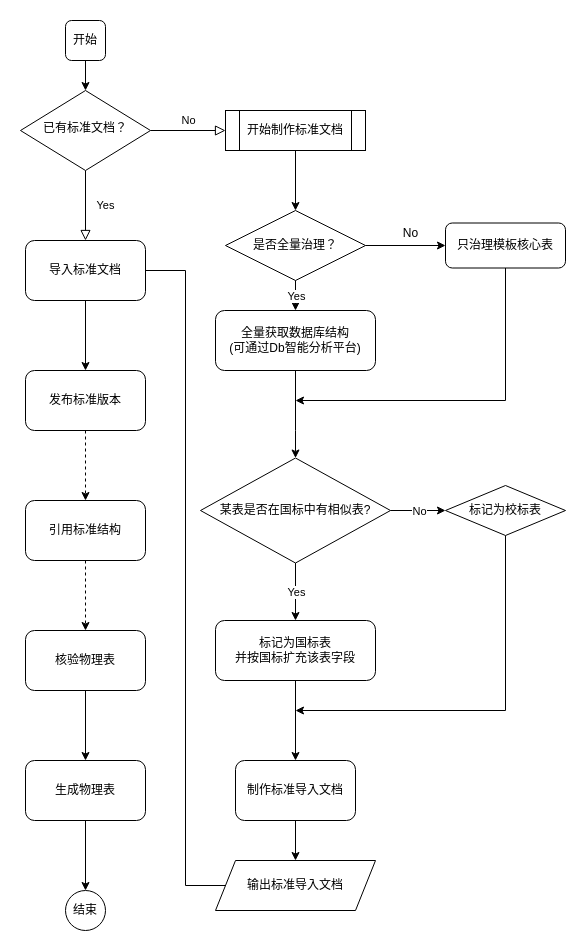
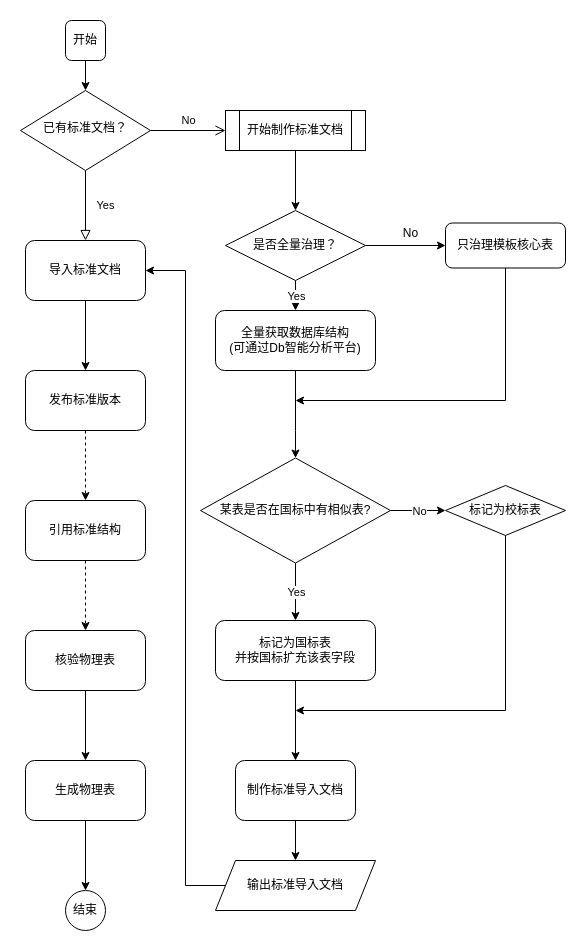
  <mxCell id="0" />
  <mxCell id="1" parent="0" />
  <mxCell id="2" value="Yes" style="rounded=0;html=1;jettySize=auto;orthogonalLoop=1;fontSize=11;endArrow=block;endFill=0;endSize=8;strokeWidth=1;shadow=0;labelBackgroundColor=none;edgeStyle=orthogonalEdgeStyle;" parent="1" source="4" target="10" edge="1"><mxGeometry y="20" relative="1" as="geometry"><mxPoint as="offset" /><mxPoint x="85" y="290" as="targetPoint" /></mxGeometry></mxCell>
- <mxCell id="3" value="No" style="edgeStyle=orthogonalEdgeStyle;rounded=0;html=1;jettySize=auto;orthogonalLoop=1;fontSize=11;endArrow=block;endFill=0;endSize=8;strokeWidth=1;shadow=0;labelBackgroundColor=none;entryX=0;entryY=0.5;entryDx=0;entryDy=0;" parent="1" source="4" target="8" edge="1"><mxGeometry y="10" relative="1" as="geometry"><mxPoint as="offset" /><mxPoint x="185" y="130" as="targetPoint" /></mxGeometry></mxCell>
+ <mxCell id="3" value="No" style="edgeStyle=orthogonalEdgeStyle;rounded=0;html=1;jettySize=auto;orthogonalLoop=1;fontSize=11;endArrow=open;endFill=0;endSize=8;strokeWidth=1;shadow=0;labelBackgroundColor=none;entryX=0;entryY=0.5;entryDx=0;entryDy=0;" parent="1" source="4" target="8" edge="1"><mxGeometry y="10" relative="1" as="geometry"><mxPoint as="offset" /><mxPoint x="185" y="130" as="targetPoint" /></mxGeometry></mxCell>
  <mxCell id="4" value="已有标准文档？" style="rhombus;whiteSpace=wrap;html=1;shadow=0;fontFamily=Helvetica;fontSize=12;align=center;strokeWidth=1;spacing=6;spacingTop=-4;" parent="1" vertex="1"><mxGeometry x="20" y="90" width="130" height="80" as="geometry" /></mxCell>
  <mxCell id="5" value="" style="edgeStyle=orthogonalEdgeStyle;rounded=0;orthogonalLoop=1;jettySize=auto;html=1;shadow=0;" edge="1" parent="1" source="6" target="4"><mxGeometry relative="1" as="geometry" /></mxCell>
  <mxCell id="6" value="开始" style="whiteSpace=wrap;html=1;aspect=fixed;rounded=1;" vertex="1" parent="1"><mxGeometry x="65" y="20" width="40" height="40" as="geometry" /></mxCell>
  <mxCell id="7" value="" style="edgeStyle=orthogonalEdgeStyle;rounded=0;orthogonalLoop=1;jettySize=auto;html=1;shadow=0;" edge="1" parent="1" source="8" target="18"><mxGeometry relative="1" as="geometry" /></mxCell>
  <mxCell id="8" value="开始制作标准文档" style="shape=process;whiteSpace=wrap;html=1;backgroundOutline=1;" vertex="1" parent="1"><mxGeometry x="225" y="110" width="140" height="40" as="geometry" /></mxCell>
  <mxCell id="9" value="" style="edgeStyle=orthogonalEdgeStyle;rounded=0;orthogonalLoop=1;jettySize=auto;html=1;shadow=0;" edge="1" parent="1" source="10" target="12"><mxGeometry relative="1" as="geometry" /></mxCell>
  <mxCell id="10" value="导入标准文档" style="rounded=1;whiteSpace=wrap;html=1;" vertex="1" parent="1"><mxGeometry x="25" y="240" width="120" height="60" as="geometry" /></mxCell>
  <mxCell id="11" value="" style="edgeStyle=orthogonalEdgeStyle;rounded=0;orthogonalLoop=1;jettySize=auto;html=1;shadow=0;dashed=1;" edge="1" parent="1" source="12" target="14"><mxGeometry relative="1" as="geometry" /></mxCell>
  <mxCell id="12" value="发布标准版本" style="whiteSpace=wrap;html=1;rounded=1;" vertex="1" parent="1"><mxGeometry x="25" y="370" width="120" height="60" as="geometry" /></mxCell>
  <mxCell id="13" value="" style="edgeStyle=orthogonalEdgeStyle;rounded=0;orthogonalLoop=1;jettySize=auto;html=1;shadow=0;dashed=1;" edge="1" parent="1" source="14" target="16"><mxGeometry relative="1" as="geometry" /></mxCell>
  <mxCell id="14" value="引用标准结构" style="whiteSpace=wrap;html=1;rounded=1;" vertex="1" parent="1"><mxGeometry x="25" y="500" width="120" height="60" as="geometry" /></mxCell>
  <mxCell id="15" value="" style="edgeStyle=orthogonalEdgeStyle;rounded=0;orthogonalLoop=1;jettySize=auto;html=1;shadow=0;" edge="1" parent="1" source="16" target="39"><mxGeometry relative="1" as="geometry" /></mxCell>
  <mxCell id="16" value="核验物理表" style="whiteSpace=wrap;html=1;rounded=1;" vertex="1" parent="1"><mxGeometry x="25" y="630" width="120" height="60" as="geometry" /></mxCell>
  <mxCell id="17" value="结束" style="ellipse;whiteSpace=wrap;html=1;aspect=fixed;" vertex="1" parent="1"><mxGeometry x="65" y="890" width="40" height="40" as="geometry" /></mxCell>
  <mxCell id="18" value="是否全量治理？" style="rhombus;whiteSpace=wrap;html=1;" vertex="1" parent="1"><mxGeometry x="225" y="210" width="140" height="70" as="geometry" /></mxCell>
  <mxCell id="19" style="edgeStyle=orthogonalEdgeStyle;rounded=0;orthogonalLoop=1;jettySize=auto;html=1;shadow=0;" edge="1" parent="1" source="20"><mxGeometry relative="1" as="geometry"><mxPoint x="295" y="400" as="targetPoint" /><Array as="points"><mxPoint x="505" y="400" /></Array></mxGeometry></mxCell>
  <mxCell id="20" value="只治理模板核心表" style="whiteSpace=wrap;html=1;rounded=1;" vertex="1" parent="1"><mxGeometry x="445" y="222.5" width="120" height="45" as="geometry" /></mxCell>
  <mxCell id="21" value="" style="group" vertex="1" connectable="0" parent="1"><mxGeometry x="365" y="222.5" width="90" height="22" as="geometry" /></mxCell>
  <mxCell id="22" value="" style="group" vertex="1" connectable="0" parent="21"><mxGeometry width="90" height="22" as="geometry" /></mxCell>
  <mxCell id="23" value="No" style="text;html=1;align=center;verticalAlign=middle;resizable=0;points=[];autosize=1;strokeColor=none;fillColor=none;" vertex="1" parent="22"><mxGeometry x="30" width="30" height="20" as="geometry" /></mxCell>
  <mxCell id="24" value="" style="edgeStyle=orthogonalEdgeStyle;rounded=0;orthogonalLoop=1;jettySize=auto;html=1;shadow=0;entryX=0;entryY=0.5;entryDx=0;entryDy=0;exitX=1;exitY=0.5;exitDx=0;exitDy=0;" edge="1" parent="21" source="18" target="20"><mxGeometry relative="1" as="geometry"><mxPoint x="-10" y="109.5" as="sourcePoint" /><mxPoint x="80" y="109.5" as="targetPoint" /></mxGeometry></mxCell>
  <mxCell id="25" value="" style="endArrow=classic;html=1;rounded=0;shadow=0;exitX=0.5;exitY=1;exitDx=0;exitDy=0;entryX=0.5;entryY=0;entryDx=0;entryDy=0;" edge="1" parent="1" source="18" target="28"><mxGeometry relative="1" as="geometry"><mxPoint x="265" y="310" as="sourcePoint" /><mxPoint x="295" y="330" as="targetPoint" /></mxGeometry></mxCell>
  <mxCell id="26" value="Yes" style="edgeLabel;resizable=0;html=1;align=center;verticalAlign=middle;" connectable="0" vertex="1" parent="25"><mxGeometry relative="1" as="geometry" /></mxCell>
  <mxCell id="27" value="" style="edgeStyle=orthogonalEdgeStyle;rounded=0;orthogonalLoop=1;jettySize=auto;html=1;shadow=0;" edge="1" parent="1" source="28" target="29"><mxGeometry relative="1" as="geometry"><Array as="points"><mxPoint x="295" y="430" /><mxPoint x="295" y="430" /></Array></mxGeometry></mxCell>
  <mxCell id="28" value="全量获取数据库结构&lt;br&gt;(可通过Db智能分析平台)" style="rounded=1;whiteSpace=wrap;html=1;" vertex="1" parent="1"><mxGeometry x="215" y="310" width="160" height="60" as="geometry" /></mxCell>
  <mxCell id="29" value="某表是否在国标中有相似表?" style="rhombus;whiteSpace=wrap;html=1;" vertex="1" parent="1"><mxGeometry x="200" y="457.5" width="190" height="105" as="geometry" /></mxCell>
  <mxCell id="30" value="" style="endArrow=classic;html=1;rounded=0;shadow=0;exitX=0.5;exitY=1;exitDx=0;exitDy=0;entryX=0.5;entryY=0;entryDx=0;entryDy=0;" edge="1" parent="1" source="29" target="33"><mxGeometry relative="1" as="geometry"><mxPoint x="235" y="610" as="sourcePoint" /><mxPoint x="295" y="610" as="targetPoint" /></mxGeometry></mxCell>
  <mxCell id="31" value="Yes" style="edgeLabel;resizable=0;html=1;align=center;verticalAlign=middle;" connectable="0" vertex="1" parent="30"><mxGeometry relative="1" as="geometry" /></mxCell>
  <mxCell id="32" value="" style="edgeStyle=orthogonalEdgeStyle;rounded=0;orthogonalLoop=1;jettySize=auto;html=1;shadow=0;" edge="1" parent="1" source="33" target="35"><mxGeometry relative="1" as="geometry" /></mxCell>
  <mxCell id="33" value="标记为国标表&lt;br&gt;并按国标扩充该表字段" style="rounded=1;whiteSpace=wrap;html=1;" vertex="1" parent="1"><mxGeometry x="215" y="620" width="160" height="60" as="geometry" /></mxCell>
  <mxCell id="34" value="" style="edgeStyle=orthogonalEdgeStyle;rounded=0;orthogonalLoop=1;jettySize=auto;html=1;shadow=0;entryX=0.5;entryY=0;entryDx=0;entryDy=0;" edge="1" parent="1" source="35" target="37"><mxGeometry relative="1" as="geometry"><mxPoint x="295" y="860" as="targetPoint" /></mxGeometry></mxCell>
  <mxCell id="35" value="制作标准导入文档" style="rounded=1;whiteSpace=wrap;html=1;" vertex="1" parent="1"><mxGeometry x="235" y="760" width="120" height="60" as="geometry" /></mxCell>
- <mxCell id="36" style="edgeStyle=orthogonalEdgeStyle;rounded=0;orthogonalLoop=1;jettySize=auto;html=1;shadow=0;entryX=1;entryY=0.5;entryDx=0;entryDy=0;endArrow=none;" edge="1" parent="1" source="37" target="10"><mxGeometry relative="1" as="geometry"><mxPoint x="85" y="210" as="targetPoint" /><Array as="points"><mxPoint x="185" y="885" /><mxPoint x="185" y="270" /></Array></mxGeometry></mxCell>
+ <mxCell id="36" style="edgeStyle=orthogonalEdgeStyle;rounded=0;orthogonalLoop=1;jettySize=auto;html=1;shadow=0;entryX=1;entryY=0.5;entryDx=0;entryDy=0;" edge="1" parent="1" source="37" target="10"><mxGeometry relative="1" as="geometry"><mxPoint x="85" y="210" as="targetPoint" /><Array as="points"><mxPoint x="185" y="885" /><mxPoint x="185" y="270" /></Array></mxGeometry></mxCell>
  <mxCell id="37" value="输出标准导入文档" style="shape=parallelogram;perimeter=parallelogramPerimeter;whiteSpace=wrap;html=1;fixedSize=1;" vertex="1" parent="1"><mxGeometry x="215" y="860" width="160" height="50" as="geometry" /></mxCell>
  <mxCell id="38" value="" style="edgeStyle=orthogonalEdgeStyle;rounded=0;orthogonalLoop=1;jettySize=auto;html=1;shadow=0;" edge="1" parent="1" source="39" target="17"><mxGeometry relative="1" as="geometry" /></mxCell>
  <mxCell id="39" value="生成物理表" style="whiteSpace=wrap;html=1;rounded=1;" vertex="1" parent="1"><mxGeometry x="25" y="760" width="120" height="60" as="geometry" /></mxCell>
  <mxCell id="40" value="" style="endArrow=classic;html=1;rounded=0;shadow=0;" edge="1" parent="1" source="29" target="43"><mxGeometry relative="1" as="geometry"><mxPoint x="390" y="510" as="sourcePoint" /><mxPoint x="490" y="510" as="targetPoint" /></mxGeometry></mxCell>
  <mxCell id="41" value="No" style="edgeLabel;resizable=0;html=1;align=center;verticalAlign=middle;rounded=1;" connectable="0" vertex="1" parent="40"><mxGeometry relative="1" as="geometry" /></mxCell>
  <mxCell id="42" style="edgeStyle=orthogonalEdgeStyle;rounded=0;orthogonalLoop=1;jettySize=auto;html=1;shadow=0;" edge="1" parent="1" source="43"><mxGeometry relative="1" as="geometry"><mxPoint x="295" y="710" as="targetPoint" /><Array as="points"><mxPoint x="505" y="710" /></Array></mxGeometry></mxCell>
  <mxCell id="43" value="标记为校标表" style="rhombus;whiteSpace=wrap;html=1;" vertex="1" parent="1"><mxGeometry x="445" y="485" width="120" height="50" as="geometry" /></mxCell>
